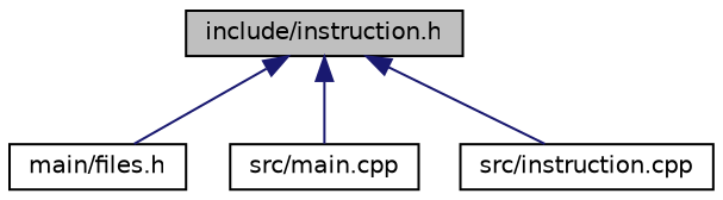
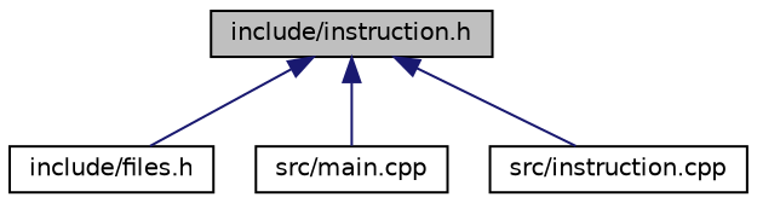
  digraph {
    node [color=black fillcolor=white fontname=Helvetica fontsize=10 shape=record style=filled]
    edge [color=midnightblue dir=back fontname=Helvetica fontsize=10 labelfontname=Helvetica labelfontsize=10 style=solid]
    n1 [fillcolor=grey75 fontcolor=black height=0.2 label="include/instruction.h" width=0.4]
-   n2 [height=0.2 label="main/files.h" width=0.4]
+   n2 [height=0.2 label="include/files.h" width=0.4]
    n3 [height=0.2 label="src/main.cpp" width=0.4]
    n4 [height=0.2 label="src/instruction.cpp" width=0.4]
    n1 -> n2
    n1 -> n3
    n1 -> n4
  }
